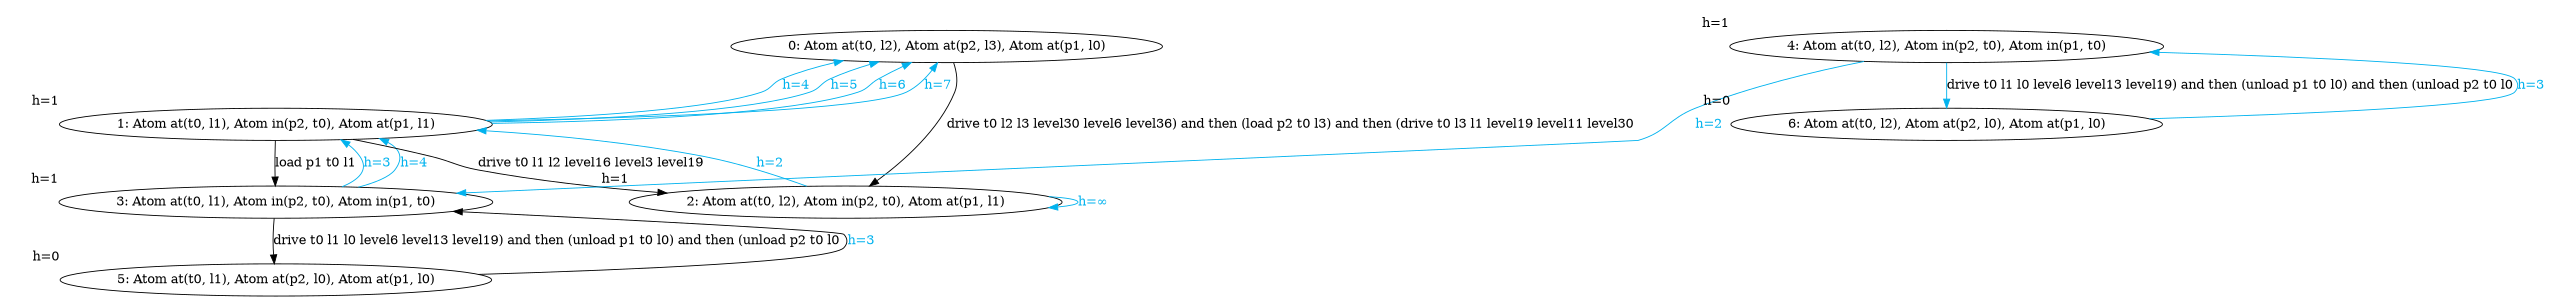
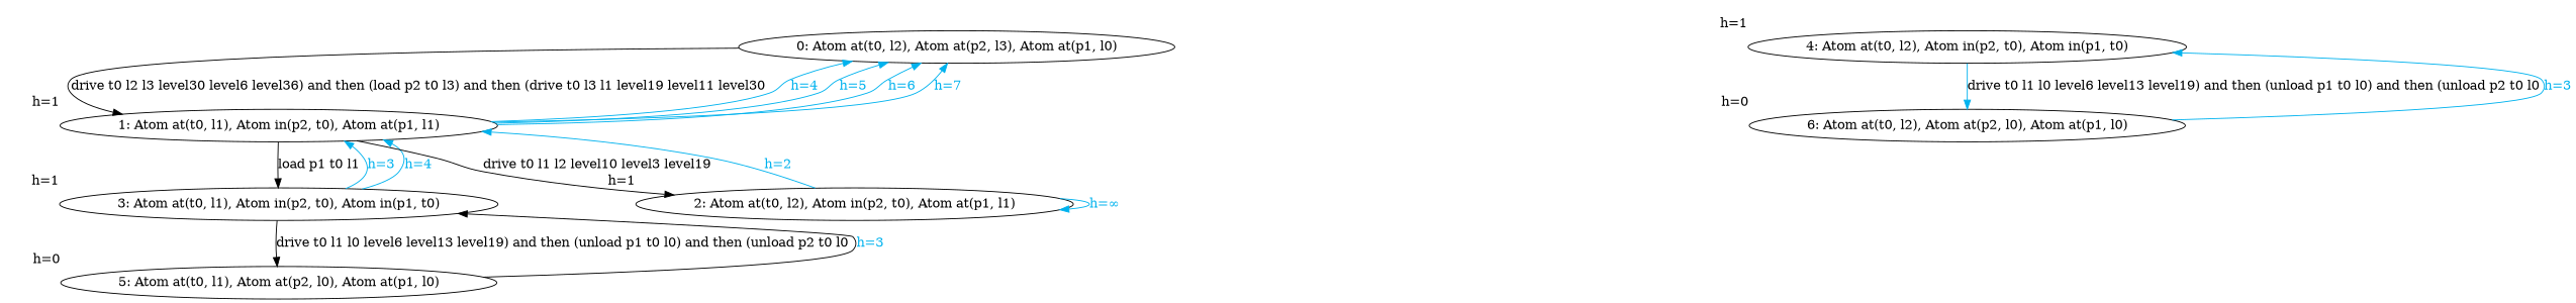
  digraph {
    node [xlabel="h=1"]
    edge [color=deepskyblue2 constraint=false fontcolor=deepskyblue2]
    n1 [label="5: Atom at(t0, l1), Atom at(p2, l0), Atom at(p1, l0)" xlabel="h=0"]
    n2 [label="3: Atom at(t0, l1), Atom in(p2, t0), Atom in(p1, t0)"]
    n3 [label="1: Atom at(t0, l1), Atom in(p2, t0), Atom at(p1, l1)"]
    n4 [label="2: Atom at(t0, l2), Atom in(p2, t0), Atom at(p1, l1)"]
    n5 [label="0: Atom at(t0, l2), Atom at(p2, l3), Atom at(p1, l0)" xlabel=""]
    n6 [label="4: Atom at(t0, l2), Atom in(p2, t0), Atom in(p1, t0)"]
    n7 [label="6: Atom at(t0, l2), Atom at(p2, l0), Atom at(p1, l0)" xlabel="h=0"]
    n1 -> n2 [color=black label="h=3"]
    n2 -> n1 [label="drive t0 l1 l0 level6 level13 level19) and then (unload p1 t0 l0) and then (unload p2 t0 l0" color="" constraint="" fontcolor=""]
    n2 -> n3 [label="h=3"]
    n2 -> n3 [label="h=4"]
    n3 -> n2 [label="load p1 t0 l1" color="" constraint="" fontcolor=""]
-   n3 -> n4 [label="drive t0 l1 l2 level16 level3 level19" color="" constraint="" fontcolor=""]
+   n3 -> n4 [label="drive t0 l1 l2 level10 level3 level19" color="" constraint="" fontcolor=""]
    n3 -> n5 [label="h=4"]
    n3 -> n5 [label="h=5"]
    n3 -> n5 [label="h=6"]
    n3 -> n5 [label="h=7"]
    n4 -> n3 [label="h=2"]
    n4 -> n4 [label="h=∞"]
-   n5 -> n4 [label="drive t0 l2 l3 level30 level6 level36) and then (load p2 t0 l3) and then (drive t0 l3 l1 level19 level11 level30" color="" constraint="" fontcolor=""]
-   n6 -> n2 [label="h=2"]
+   n5 -> n3 [label="drive t0 l2 l3 level30 level6 level36) and then (load p2 t0 l3) and then (drive t0 l3 l1 level19 level11 level30" color="" constraint="" fontcolor=""]
    n6 -> n7 [label="drive t0 l1 l0 level6 level13 level19) and then (unload p1 t0 l0) and then (unload p2 t0 l0" constraint="" fontcolor=""]
    n7 -> n6 [label="h=3"]
  }
